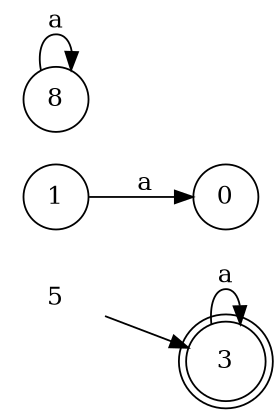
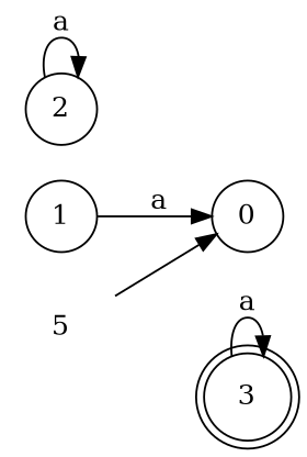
  digraph {
    rankdir=LR
    node [shape=circle]
    n1 [label=0]
    n2 [label=3 shape=doublecircle]
    n3 [label=1]
-   n4 [label=8]
+   n4 [label=2]
    5 [shape=plaintext]
    n2 -> n2 [label=a]
    n3 -> n1 [label=a]
    n4 -> n4 [label=a]
-   5 -> n2
+   5 -> n1
  }
